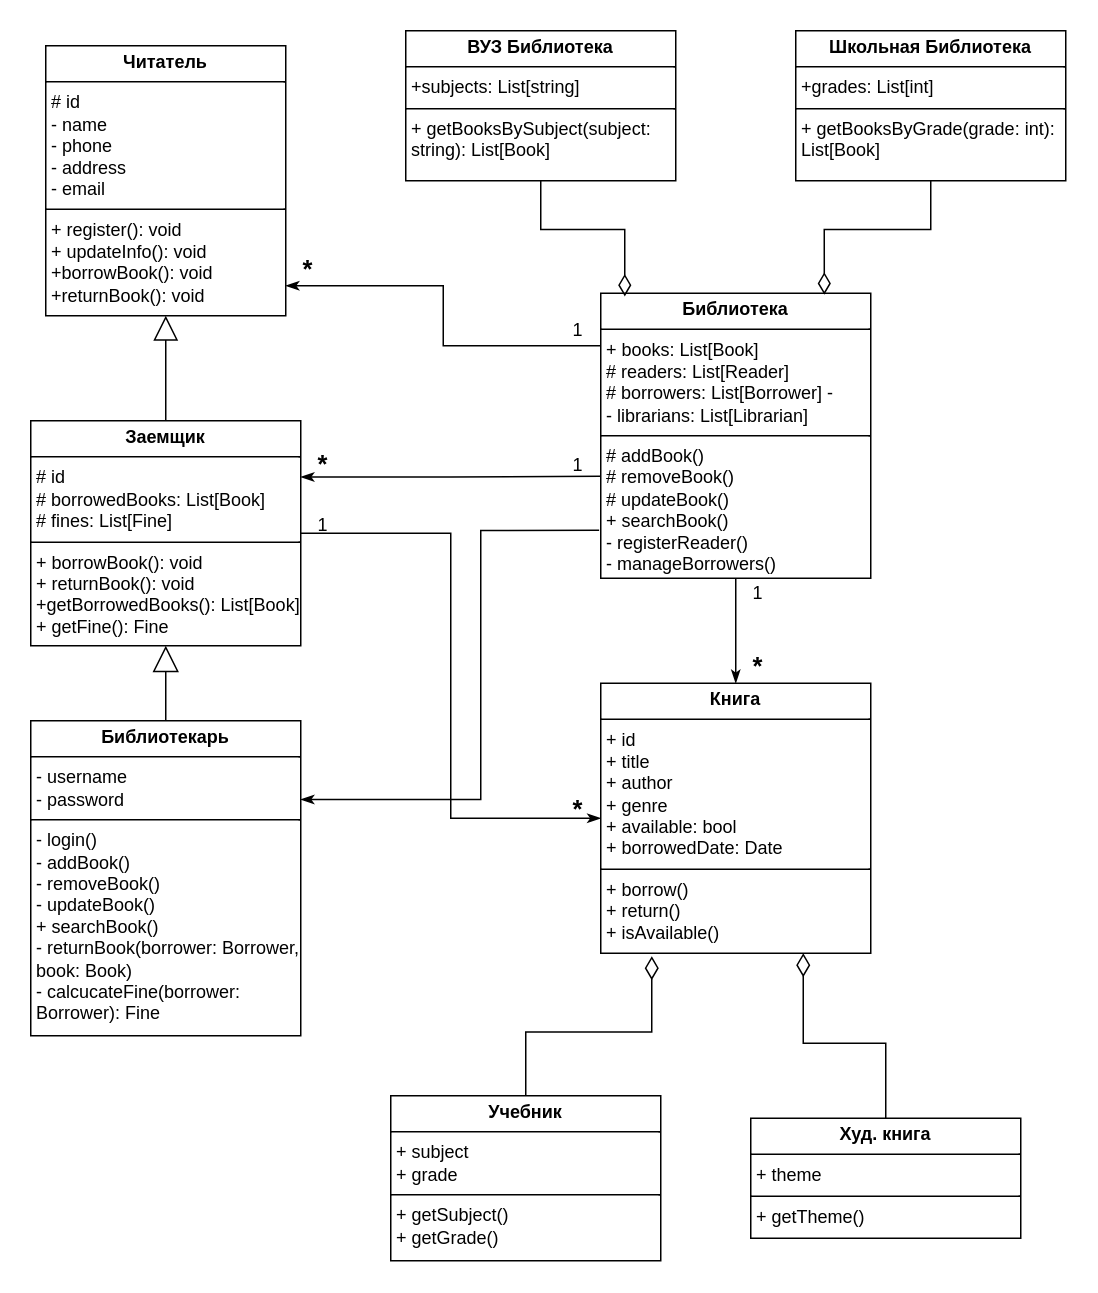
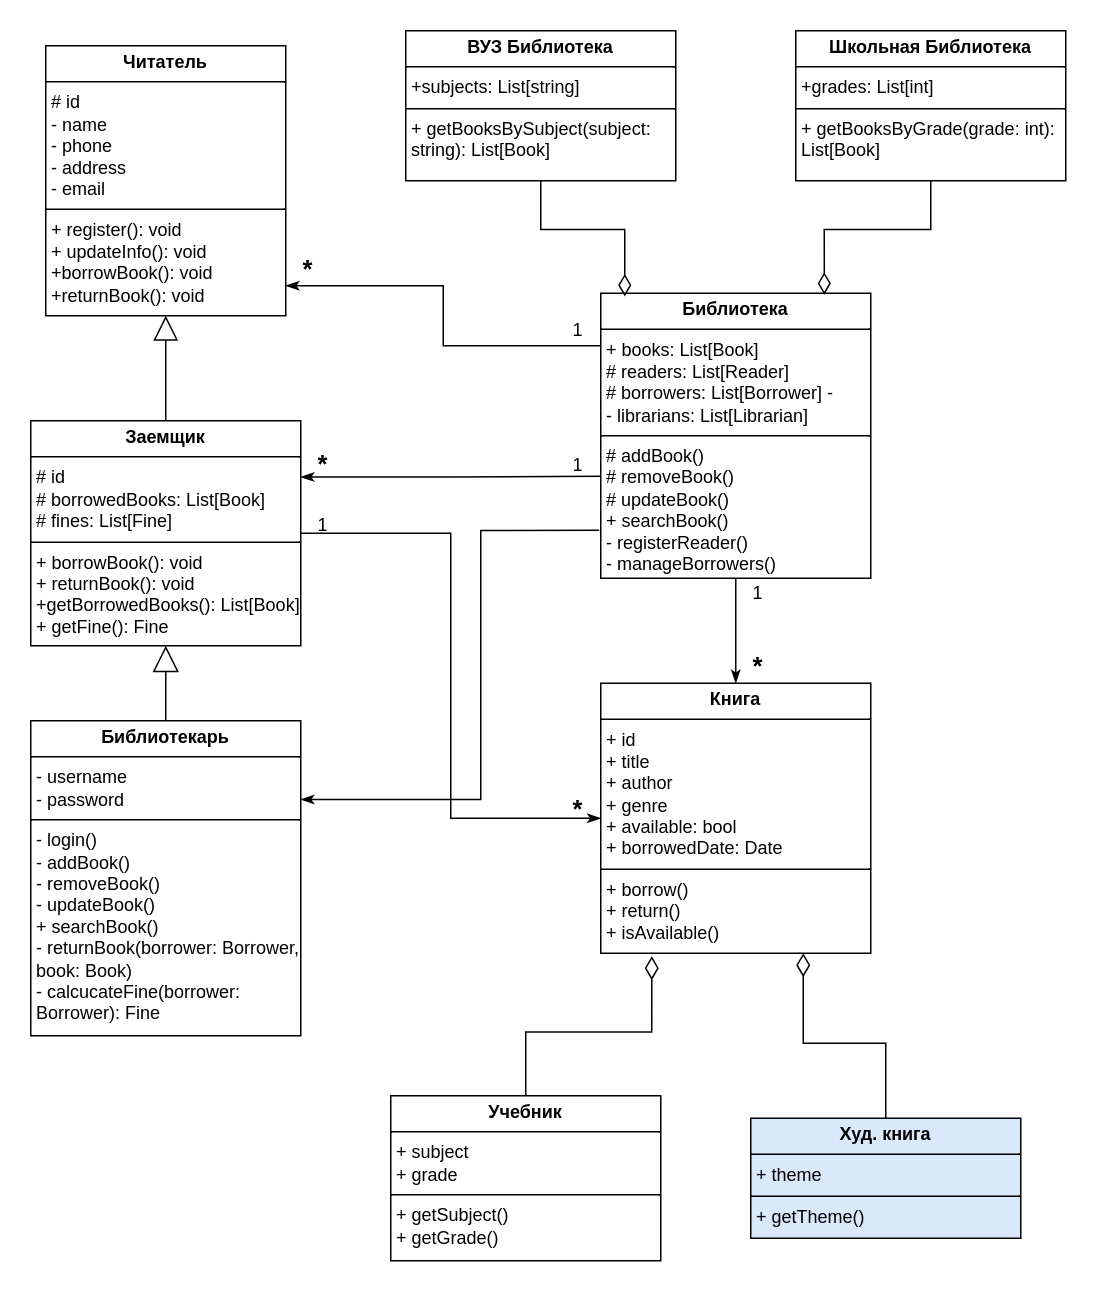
  <mxCell id="0" />
  <mxCell id="1" parent="0" />
  <mxCell id="2" style="edgeStyle=orthogonalEdgeStyle;rounded=0;orthogonalLoop=1;jettySize=auto;html=1;entryX=0;entryY=0.5;entryDx=0;entryDy=0;endArrow=none;endFill=0;startArrow=classicThin;startFill=1;" edge="1" parent="1" source="3" target="15"><mxGeometry relative="1" as="geometry"><Array as="points"><mxPoint x="295" y="190" /><mxPoint x="295" y="230" /><mxPoint x="400" y="230" /></Array></mxGeometry></mxCell>
  <mxCell id="3" value="&lt;p style=&quot;margin:0px;margin-top:4px;text-align:center;&quot;&gt;&lt;b&gt;Читатель&lt;/b&gt;&lt;/p&gt;&lt;hr size=&quot;1&quot; style=&quot;border-style:solid;&quot;&gt;&lt;p style=&quot;margin:0px;margin-left:4px;&quot;&gt;# id&lt;/p&gt;&lt;p style=&quot;margin:0px;margin-left:4px;&quot;&gt;- name&lt;/p&gt;&lt;p style=&quot;margin:0px;margin-left:4px;&quot;&gt;- phone&lt;/p&gt;&lt;p style=&quot;margin:0px;margin-left:4px;&quot;&gt;- address&lt;/p&gt;&lt;p style=&quot;margin:0px;margin-left:4px;&quot;&gt;- email&lt;/p&gt;&lt;hr size=&quot;1&quot; style=&quot;border-style:solid;&quot;&gt;&lt;p style=&quot;margin:0px;margin-left:4px;&quot;&gt;+ register(): void&lt;/p&gt;&lt;p style=&quot;margin:0px;margin-left:4px;&quot;&gt;+ updateInfo(): void&lt;/p&gt;&lt;p style=&quot;margin:0px;margin-left:4px;&quot;&gt;+borrowBook(): void&lt;/p&gt;&lt;p style=&quot;margin:0px;margin-left:4px;&quot;&gt;+returnBook(): void&lt;/p&gt;" style="verticalAlign=top;align=left;overflow=fill;html=1;whiteSpace=wrap;" vertex="1" parent="1"><mxGeometry x="30" y="30" width="160" height="180" as="geometry" /></mxCell>
  <mxCell id="4" style="edgeStyle=orthogonalEdgeStyle;rounded=0;orthogonalLoop=1;jettySize=auto;html=1;entryX=0.5;entryY=1;entryDx=0;entryDy=0;endArrow=block;endFill=0;strokeWidth=1;endSize=14;" edge="1" parent="1" source="6" target="3"><mxGeometry relative="1" as="geometry" /></mxCell>
  <mxCell id="5" style="edgeStyle=orthogonalEdgeStyle;rounded=0;orthogonalLoop=1;jettySize=auto;html=1;exitX=1;exitY=0.5;exitDx=0;exitDy=0;entryX=0;entryY=0.5;entryDx=0;entryDy=0;endArrow=classicThin;endFill=1;" edge="1" parent="1" source="6" target="11"><mxGeometry relative="1" as="geometry" /></mxCell>
  <mxCell id="6" value="&lt;p style=&quot;margin:0px;margin-top:4px;text-align:center;&quot;&gt;&lt;b&gt;Заемщик&lt;/b&gt;&lt;/p&gt;&lt;hr size=&quot;1&quot; style=&quot;border-style:solid;&quot;&gt;&lt;p style=&quot;margin:0px;margin-left:4px;&quot;&gt;# id&lt;/p&gt;&lt;p style=&quot;margin:0px;margin-left:4px;&quot;&gt;# borrowedBooks: List[Book]&lt;/p&gt;&lt;p style=&quot;margin:0px;margin-left:4px;&quot;&gt;# fines: List[Fine]&lt;/p&gt;&lt;hr size=&quot;1&quot; style=&quot;border-style:solid;&quot;&gt;&lt;p style=&quot;margin:0px;margin-left:4px;&quot;&gt;+ borrowBook(): void&amp;nbsp;&lt;/p&gt;&lt;p style=&quot;margin:0px;margin-left:4px;&quot;&gt;+ returnBook(): void&amp;nbsp;&lt;/p&gt;&lt;p style=&quot;margin:0px;margin-left:4px;&quot;&gt;+getBorrowedBooks():&amp;nbsp;&lt;span style=&quot;background-color: initial;&quot;&gt;List[Book]&lt;/span&gt;&lt;/p&gt;&lt;p style=&quot;margin:0px;margin-left:4px;&quot;&gt;+ getFine(): Fine&amp;nbsp;&lt;/p&gt;" style="verticalAlign=top;align=left;overflow=fill;html=1;whiteSpace=wrap;" vertex="1" parent="1"><mxGeometry x="20" y="280" width="180" height="150" as="geometry" /></mxCell>
  <mxCell id="7" style="edgeStyle=orthogonalEdgeStyle;rounded=0;orthogonalLoop=1;jettySize=auto;html=1;exitX=0.5;exitY=1;exitDx=0;exitDy=0;" edge="1" parent="1" source="6" target="6"><mxGeometry relative="1" as="geometry" /></mxCell>
  <mxCell id="8" style="edgeStyle=orthogonalEdgeStyle;rounded=0;orthogonalLoop=1;jettySize=auto;html=1;entryX=0.5;entryY=1;entryDx=0;entryDy=0;endArrow=block;endFill=0;endSize=15;" edge="1" parent="1" source="9" target="6"><mxGeometry relative="1" as="geometry" /></mxCell>
  <mxCell id="9" value="&lt;p style=&quot;margin:0px;margin-top:4px;text-align:center;&quot;&gt;&lt;b&gt;Библиотекарь&lt;/b&gt;&lt;/p&gt;&lt;hr size=&quot;1&quot; style=&quot;border-style:solid;&quot;&gt;&lt;p style=&quot;margin:0px;margin-left:4px;&quot;&gt;- username&lt;/p&gt;&lt;p style=&quot;margin:0px;margin-left:4px;&quot;&gt;- password&lt;/p&gt;&lt;hr size=&quot;1&quot; style=&quot;border-style:solid;&quot;&gt;&lt;p style=&quot;margin:0px;margin-left:4px;&quot;&gt;- login()&lt;/p&gt;&lt;p style=&quot;margin:0px;margin-left:4px;&quot;&gt;- addBook()&lt;/p&gt;&lt;p style=&quot;margin:0px;margin-left:4px;&quot;&gt;- removeBook()&lt;/p&gt;&lt;p style=&quot;margin:0px;margin-left:4px;&quot;&gt;- updateBook()&lt;/p&gt;&lt;p style=&quot;margin:0px;margin-left:4px;&quot;&gt;+ searchBook()&lt;/p&gt;&lt;p style=&quot;margin:0px;margin-left:4px;&quot;&gt;- returnBook(borrower: Borrower, book: Book)&lt;/p&gt;&lt;p style=&quot;margin:0px;margin-left:4px;&quot;&gt;- calcucateFine(&lt;span style=&quot;background-color: initial;&quot;&gt;borrower: Borrower): Fine&lt;/span&gt;&lt;/p&gt;" style="verticalAlign=top;align=left;overflow=fill;html=1;whiteSpace=wrap;" vertex="1" parent="1"><mxGeometry x="20" y="480" width="180" height="210" as="geometry" /></mxCell>
  <mxCell id="10" style="edgeStyle=orthogonalEdgeStyle;rounded=0;orthogonalLoop=1;jettySize=auto;html=1;entryX=0.5;entryY=1;entryDx=0;entryDy=0;endArrow=none;endFill=0;startArrow=classicThin;startFill=1;" edge="1" parent="1" source="11" target="15"><mxGeometry relative="1" as="geometry" /></mxCell>
  <mxCell id="11" value="&lt;p style=&quot;margin:0px;margin-top:4px;text-align:center;&quot;&gt;&lt;b&gt;Книга&lt;/b&gt;&lt;/p&gt;&lt;hr size=&quot;1&quot; style=&quot;border-style:solid;&quot;&gt;&lt;p style=&quot;margin:0px;margin-left:4px;&quot;&gt;+ id&lt;/p&gt;&lt;p style=&quot;margin:0px;margin-left:4px;&quot;&gt;+ title&lt;/p&gt;&lt;p style=&quot;margin:0px;margin-left:4px;&quot;&gt;+ author&lt;/p&gt;&lt;p style=&quot;margin:0px;margin-left:4px;&quot;&gt;+ genre&lt;/p&gt;&lt;p style=&quot;margin:0px;margin-left:4px;&quot;&gt;+ available: bool&lt;/p&gt;&lt;p style=&quot;margin:0px;margin-left:4px;&quot;&gt;+&amp;nbsp;borrowedDate: Date&lt;/p&gt;&lt;hr size=&quot;1&quot; style=&quot;border-style:solid;&quot;&gt;&lt;p style=&quot;margin:0px;margin-left:4px;&quot;&gt;+ borrow()&lt;/p&gt;&lt;p style=&quot;margin:0px;margin-left:4px;&quot;&gt;+ return()&lt;/p&gt;&lt;p style=&quot;margin:0px;margin-left:4px;&quot;&gt;+ isAvailable()&lt;/p&gt;&lt;p style=&quot;margin:0px;margin-left:4px;&quot;&gt;&lt;br&gt;&lt;/p&gt;" style="verticalAlign=top;align=left;overflow=fill;html=1;whiteSpace=wrap;" vertex="1" parent="1"><mxGeometry x="400" y="455" width="180" height="180" as="geometry" /></mxCell>
  <mxCell id="12" value="&lt;p style=&quot;margin:0px;margin-top:4px;text-align:center;&quot;&gt;&lt;b&gt;Учебник&lt;/b&gt;&lt;/p&gt;&lt;hr size=&quot;1&quot; style=&quot;border-style:solid;&quot;&gt;&lt;p style=&quot;margin:0px;margin-left:4px;&quot;&gt;+ subject&lt;/p&gt;&lt;p style=&quot;margin:0px;margin-left:4px;&quot;&gt;+ grade&lt;/p&gt;&lt;hr size=&quot;1&quot; style=&quot;border-style:solid;&quot;&gt;&lt;p style=&quot;margin:0px;margin-left:4px;&quot;&gt;+ getSubject()&lt;/p&gt;&lt;p style=&quot;margin:0px;margin-left:4px;&quot;&gt;+ getGrade()&lt;/p&gt;" style="verticalAlign=top;align=left;overflow=fill;html=1;whiteSpace=wrap;" vertex="1" parent="1"><mxGeometry x="260" y="730" width="180" height="110" as="geometry" /></mxCell>
  <mxCell id="13" style="edgeStyle=orthogonalEdgeStyle;rounded=0;orthogonalLoop=1;jettySize=auto;html=1;entryX=0.75;entryY=1;entryDx=0;entryDy=0;endArrow=diamondThin;endFill=0;endSize=13;" edge="1" parent="1" source="14" target="11"><mxGeometry relative="1" as="geometry" /></mxCell>
- <mxCell id="14" value="&lt;p style=&quot;margin:0px;margin-top:4px;text-align:center;&quot;&gt;&lt;b&gt;Худ. книга&lt;/b&gt;&lt;/p&gt;&lt;hr size=&quot;1&quot; style=&quot;border-style:solid;&quot;&gt;&lt;p style=&quot;margin:0px;margin-left:4px;&quot;&gt;+ theme&lt;/p&gt;&lt;hr size=&quot;1&quot; style=&quot;border-style:solid;&quot;&gt;&lt;p style=&quot;margin:0px;margin-left:4px;&quot;&gt;+ getTheme()&lt;/p&gt;" style="verticalAlign=top;align=left;overflow=fill;html=1;whiteSpace=wrap;" vertex="1" parent="1"><mxGeometry x="500" y="745" width="180" height="80" as="geometry" /></mxCell>
+ <mxCell id="14" value="&lt;p style=&quot;margin:0px;margin-top:4px;text-align:center;&quot;&gt;&lt;b&gt;Худ. книга&lt;/b&gt;&lt;/p&gt;&lt;hr size=&quot;1&quot; style=&quot;border-style:solid;&quot;&gt;&lt;p style=&quot;margin:0px;margin-left:4px;&quot;&gt;+ theme&lt;/p&gt;&lt;hr size=&quot;1&quot; style=&quot;border-style:solid;&quot;&gt;&lt;p style=&quot;margin:0px;margin-left:4px;&quot;&gt;+ getTheme()&lt;/p&gt;" style="verticalAlign=top;align=left;overflow=fill;html=1;whiteSpace=wrap;fillColor=#dae8fc;" vertex="1" parent="1"><mxGeometry x="500" y="745" width="180" height="80" as="geometry" /></mxCell>
  <mxCell id="15" value="&lt;p style=&quot;margin:0px;margin-top:4px;text-align:center;&quot;&gt;&lt;b&gt;Библиотека&lt;/b&gt;&lt;/p&gt;&lt;hr size=&quot;1&quot; style=&quot;border-style:solid;&quot;&gt;&lt;p style=&quot;margin:0px;margin-left:4px;&quot;&gt;+ books: List[Book]&amp;nbsp;&lt;/p&gt;&lt;p style=&quot;margin:0px;margin-left:4px;&quot;&gt;# readers: List[Reader]&amp;nbsp;&lt;/p&gt;&lt;p style=&quot;margin:0px;margin-left:4px;&quot;&gt;# borrowers: List[Borrower] -&amp;nbsp;&lt;/p&gt;&lt;p style=&quot;margin:0px;margin-left:4px;&quot;&gt;- librarians: List[Librarian]&amp;nbsp;&lt;/p&gt;&lt;hr size=&quot;1&quot; style=&quot;border-style:solid;&quot;&gt;&lt;p style=&quot;margin:0px;margin-left:4px;&quot;&gt;# addBook()&lt;/p&gt;&lt;p style=&quot;margin:0px;margin-left:4px;&quot;&gt;# removeBook()&lt;/p&gt;&lt;p style=&quot;margin:0px;margin-left:4px;&quot;&gt;# updateBook()&lt;/p&gt;&lt;p style=&quot;margin:0px;margin-left:4px;&quot;&gt;+ searchBook()&lt;/p&gt;&lt;p style=&quot;margin:0px;margin-left:4px;&quot;&gt;- registerReader()&lt;/p&gt;&lt;p style=&quot;margin:0px;margin-left:4px;&quot;&gt;- manageBorrowers()&lt;/p&gt;&lt;p style=&quot;margin:0px;margin-left:4px;&quot;&gt;&lt;br&gt;&lt;/p&gt;&lt;p style=&quot;margin:0px;margin-left:4px;&quot;&gt;&lt;br&gt;&lt;/p&gt;" style="verticalAlign=top;align=left;overflow=fill;html=1;whiteSpace=wrap;" vertex="1" parent="1"><mxGeometry x="400" y="195" width="180" height="190" as="geometry" /></mxCell>
  <mxCell id="16" style="edgeStyle=orthogonalEdgeStyle;rounded=0;orthogonalLoop=1;jettySize=auto;html=1;exitX=0.5;exitY=1;exitDx=0;exitDy=0;" edge="1" parent="1" source="15" target="15"><mxGeometry relative="1" as="geometry" /></mxCell>
  <mxCell id="17" value="&lt;p style=&quot;margin:0px;margin-top:4px;text-align:center;&quot;&gt;&lt;b&gt;ВУЗ Библиотека&lt;/b&gt;&lt;/p&gt;&lt;hr size=&quot;1&quot; style=&quot;border-style:solid;&quot;&gt;&lt;p style=&quot;margin: 0px 0px 0px 4px;&quot;&gt;&lt;font face=&quot;Helvetica&quot;&gt;&lt;font style=&quot;font-size: 12px;&quot;&gt;+&lt;/font&gt;&lt;span style=&quot;background-color: rgb(255, 255, 255);&quot;&gt;subjects: List[string]&lt;/span&gt;&lt;/font&gt;&lt;/p&gt;&lt;hr size=&quot;1&quot; style=&quot;border-style: solid;&quot;&gt;&lt;p style=&quot;margin:0px;margin-left:4px;&quot;&gt;+ getBooksBySubject(subject: string): List[Book]&lt;br&gt;&lt;/p&gt;&lt;p style=&quot;margin:0px;margin-left:4px;&quot;&gt;&lt;br&gt;&lt;/p&gt;&lt;p style=&quot;margin:0px;margin-left:4px;&quot;&gt;&lt;br&gt;&lt;/p&gt;" style="verticalAlign=top;align=left;overflow=fill;html=1;whiteSpace=wrap;" vertex="1" parent="1"><mxGeometry x="270" y="20" width="180" height="100" as="geometry" /></mxCell>
  <mxCell id="18" value="&lt;p style=&quot;margin:0px;margin-top:4px;text-align:center;&quot;&gt;&lt;b&gt;Школьная Библиотека&lt;/b&gt;&lt;/p&gt;&lt;hr size=&quot;1&quot; style=&quot;border-style:solid;&quot;&gt;&lt;p style=&quot;margin: 0px 0px 0px 4px;&quot;&gt;&lt;font face=&quot;Helvetica&quot;&gt;&lt;font style=&quot;font-size: 12px;&quot;&gt;+&lt;/font&gt;&lt;/font&gt;&lt;span style=&quot;background-color: initial;&quot;&gt;grades: List[int]&lt;/span&gt;&lt;/p&gt;&lt;hr size=&quot;1&quot; style=&quot;border-style: solid;&quot;&gt;&lt;p style=&quot;margin: 0px 0px 0px 4px;&quot;&gt;&lt;font style=&quot;font-size: 12px;&quot; face=&quot;Helvetica&quot;&gt;+&amp;nbsp;&lt;span style=&quot;background-color: initial;&quot;&gt;&lt;font style=&quot;font-size: 12px;&quot;&gt;getBooksByGrade(grade: int): List[Book]&lt;/font&gt;&lt;/span&gt;&lt;/font&gt;&lt;br&gt;&lt;/p&gt;&lt;p style=&quot;margin:0px;margin-left:4px;&quot;&gt;&lt;br&gt;&lt;/p&gt;&lt;p style=&quot;margin:0px;margin-left:4px;&quot;&gt;&lt;br&gt;&lt;/p&gt;" style="verticalAlign=top;align=left;overflow=fill;html=1;whiteSpace=wrap;" vertex="1" parent="1"><mxGeometry x="530" y="20" width="180" height="100" as="geometry" /></mxCell>
  <mxCell id="19" style="edgeStyle=orthogonalEdgeStyle;rounded=0;orthogonalLoop=1;jettySize=auto;html=1;entryX=0.189;entryY=1.011;entryDx=0;entryDy=0;entryPerimeter=0;endArrow=diamondThin;endFill=0;endSize=13;" edge="1" parent="1" source="12" target="11"><mxGeometry relative="1" as="geometry" /></mxCell>
  <mxCell id="20" style="edgeStyle=orthogonalEdgeStyle;rounded=0;orthogonalLoop=1;jettySize=auto;html=1;exitX=0.5;exitY=1;exitDx=0;exitDy=0;entryX=0.089;entryY=0.011;entryDx=0;entryDy=0;entryPerimeter=0;endArrow=diamondThin;endFill=0;endSize=12;" edge="1" parent="1" source="17" target="15"><mxGeometry relative="1" as="geometry" /></mxCell>
  <mxCell id="21" style="edgeStyle=orthogonalEdgeStyle;rounded=0;orthogonalLoop=1;jettySize=auto;html=1;exitX=0.5;exitY=1;exitDx=0;exitDy=0;entryX=0.828;entryY=0.005;entryDx=0;entryDy=0;entryPerimeter=0;endArrow=diamondThin;endFill=0;endSize=12;" edge="1" parent="1" source="18" target="15"><mxGeometry relative="1" as="geometry" /></mxCell>
  <mxCell id="22" value="1" style="text;strokeColor=none;align=center;fillColor=none;html=1;verticalAlign=middle;whiteSpace=wrap;rounded=0;" vertex="1" parent="1"><mxGeometry x="200" y="340" width="30" height="20" as="geometry" /></mxCell>
  <mxCell id="23" value="&lt;font style=&quot;font-size: 17px;&quot;&gt;*&lt;/font&gt;" style="text;strokeColor=none;align=center;fillColor=none;html=1;verticalAlign=middle;whiteSpace=wrap;rounded=0;fontStyle=1" vertex="1" parent="1"><mxGeometry x="360" y="530" width="50" height="20" as="geometry" /></mxCell>
  <mxCell id="24" value="1" style="text;strokeColor=none;align=center;fillColor=none;html=1;verticalAlign=middle;whiteSpace=wrap;rounded=0;" vertex="1" parent="1"><mxGeometry x="490" y="385" width="30" height="20" as="geometry" /></mxCell>
  <mxCell id="25" value="&lt;font style=&quot;font-size: 17px;&quot;&gt;*&lt;/font&gt;" style="text;strokeColor=none;align=center;fillColor=none;html=1;verticalAlign=middle;whiteSpace=wrap;rounded=0;fontStyle=1" vertex="1" parent="1"><mxGeometry x="480" y="435" width="50" height="20" as="geometry" /></mxCell>
  <mxCell id="26" value="1" style="text;strokeColor=none;align=center;fillColor=none;html=1;verticalAlign=middle;whiteSpace=wrap;rounded=0;" vertex="1" parent="1"><mxGeometry x="370" y="210" width="30" height="20" as="geometry" /></mxCell>
  <mxCell id="27" value="&lt;font style=&quot;font-size: 17px;&quot;&gt;*&lt;/font&gt;" style="text;strokeColor=none;align=center;fillColor=none;html=1;verticalAlign=middle;whiteSpace=wrap;rounded=0;fontStyle=1" vertex="1" parent="1"><mxGeometry x="180" y="170" width="50" height="20" as="geometry" /></mxCell>
  <mxCell id="28" style="edgeStyle=orthogonalEdgeStyle;rounded=0;orthogonalLoop=1;jettySize=auto;html=1;exitX=1;exitY=0.25;exitDx=0;exitDy=0;entryX=0;entryY=0.642;entryDx=0;entryDy=0;entryPerimeter=0;startArrow=classicThin;startFill=1;endArrow=none;endFill=0;" edge="1" parent="1" source="6" target="15"><mxGeometry relative="1" as="geometry" /></mxCell>
  <mxCell id="29" value="&lt;font style=&quot;font-size: 17px;&quot;&gt;*&lt;/font&gt;" style="text;strokeColor=none;align=center;fillColor=none;html=1;verticalAlign=middle;whiteSpace=wrap;rounded=0;fontStyle=1" vertex="1" parent="1"><mxGeometry x="190" y="300" width="50" height="20" as="geometry" /></mxCell>
  <mxCell id="30" value="1" style="text;strokeColor=none;align=center;fillColor=none;html=1;verticalAlign=middle;whiteSpace=wrap;rounded=0;" vertex="1" parent="1"><mxGeometry x="370" y="300" width="30" height="20" as="geometry" /></mxCell>
  <mxCell id="31" style="edgeStyle=orthogonalEdgeStyle;rounded=0;orthogonalLoop=1;jettySize=auto;html=1;exitX=1;exitY=0.25;exitDx=0;exitDy=0;entryX=-0.006;entryY=0.832;entryDx=0;entryDy=0;entryPerimeter=0;startArrow=classicThin;startFill=1;endArrow=none;endFill=0;" edge="1" parent="1" source="9" target="15"><mxGeometry relative="1" as="geometry"><Array as="points"><mxPoint x="320" y="533" /><mxPoint x="320" y="353" /></Array></mxGeometry></mxCell>
